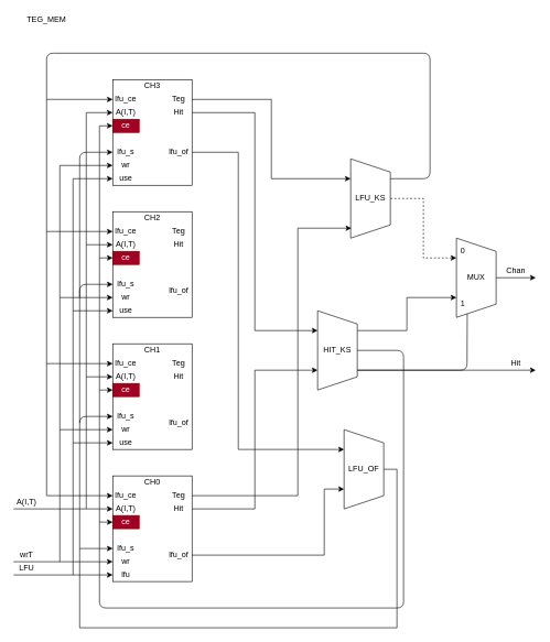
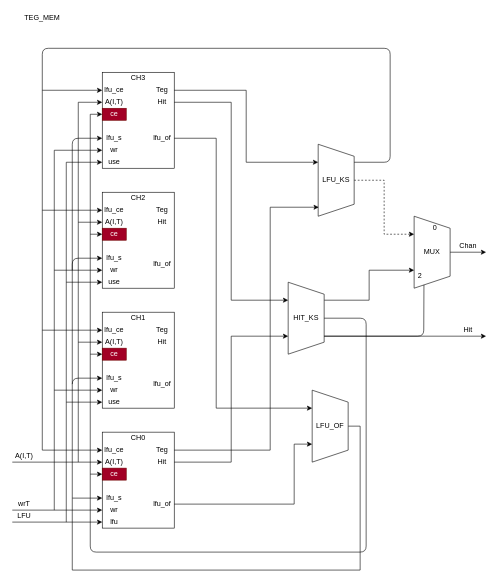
  <mxCell id="0" />
  <mxCell id="1" parent="0" />
  <mxCell id="2" value="TEG_MEM" style="text;html=1;strokeColor=none;fillColor=none;align=center;verticalAlign=middle;whiteSpace=wrap;rounded=0;" parent="1" vertex="1"><mxGeometry x="50" y="20" width="40" height="20" as="geometry" /></mxCell>
  <mxCell id="3" value="" style="group" parent="1" vertex="1" connectable="0"><mxGeometry x="170" y="120" width="120" height="160" as="geometry" /></mxCell>
  <mxCell id="4" value="" style="rounded=0;whiteSpace=wrap;html=1;" parent="3" vertex="1"><mxGeometry width="120" height="160" as="geometry" /></mxCell>
  <mxCell id="5" value="CH3" style="text;html=1;strokeColor=none;fillColor=none;align=center;verticalAlign=middle;whiteSpace=wrap;rounded=0;" parent="3" vertex="1"><mxGeometry x="40" width="40" height="20" as="geometry" /></mxCell>
  <mxCell id="6" value="lfu_ce" style="text;html=1;strokeColor=none;fillColor=none;align=center;verticalAlign=middle;whiteSpace=wrap;rounded=0;" parent="3" vertex="1"><mxGeometry y="20" width="40" height="20" as="geometry" /></mxCell>
  <mxCell id="7" value="A(I,T)" style="text;html=1;strokeColor=none;fillColor=none;align=center;verticalAlign=middle;whiteSpace=wrap;rounded=0;" parent="3" vertex="1"><mxGeometry y="40" width="40" height="20" as="geometry" /></mxCell>
  <mxCell id="8" value="ce" style="text;html=1;strokeColor=#6F0000;fillColor=#a20025;align=center;verticalAlign=middle;whiteSpace=wrap;rounded=0;fontColor=#ffffff;" parent="3" vertex="1"><mxGeometry y="60" width="40" height="20" as="geometry" /></mxCell>
  <mxCell id="9" value="use" style="text;html=1;strokeColor=none;fillColor=none;align=center;verticalAlign=middle;whiteSpace=wrap;rounded=0;" parent="3" vertex="1"><mxGeometry y="140" width="40" height="20" as="geometry" /></mxCell>
  <mxCell id="10" value="wr" style="text;html=1;strokeColor=none;fillColor=none;align=center;verticalAlign=middle;whiteSpace=wrap;rounded=0;" parent="3" vertex="1"><mxGeometry y="120" width="40" height="20" as="geometry" /></mxCell>
  <mxCell id="11" value="Teg" style="text;html=1;strokeColor=none;fillColor=none;align=center;verticalAlign=middle;whiteSpace=wrap;rounded=0;" parent="3" vertex="1"><mxGeometry x="80" y="20" width="40" height="20" as="geometry" /></mxCell>
  <mxCell id="12" value="Hit" style="text;html=1;strokeColor=none;fillColor=none;align=center;verticalAlign=middle;whiteSpace=wrap;rounded=0;" parent="3" vertex="1"><mxGeometry x="80" y="40" width="40" height="20" as="geometry" /></mxCell>
  <mxCell id="13" value="lfu_of" style="text;html=1;strokeColor=none;fillColor=none;align=center;verticalAlign=middle;whiteSpace=wrap;rounded=0;" vertex="1" parent="3"><mxGeometry x="80" y="100" width="40" height="20" as="geometry" /></mxCell>
  <mxCell id="14" value="lfu_s" style="text;html=1;strokeColor=none;fillColor=none;align=center;verticalAlign=middle;whiteSpace=wrap;rounded=0;" vertex="1" parent="3"><mxGeometry y="100" width="40" height="20" as="geometry" /></mxCell>
  <mxCell id="15" value="" style="group" parent="1" vertex="1" connectable="0"><mxGeometry x="170" y="320" width="120" height="160" as="geometry" /></mxCell>
  <mxCell id="16" value="" style="rounded=0;whiteSpace=wrap;html=1;" parent="15" vertex="1"><mxGeometry width="120" height="160" as="geometry" /></mxCell>
  <mxCell id="17" value="CH2" style="text;html=1;strokeColor=none;fillColor=none;align=center;verticalAlign=middle;whiteSpace=wrap;rounded=0;" parent="15" vertex="1"><mxGeometry x="40" width="40" height="20" as="geometry" /></mxCell>
  <mxCell id="18" value="lfu_ce" style="text;html=1;strokeColor=none;fillColor=none;align=center;verticalAlign=middle;whiteSpace=wrap;rounded=0;" parent="15" vertex="1"><mxGeometry y="20" width="40" height="20" as="geometry" /></mxCell>
  <mxCell id="19" value="A(I,T)" style="text;html=1;strokeColor=none;fillColor=none;align=center;verticalAlign=middle;whiteSpace=wrap;rounded=0;" parent="15" vertex="1"><mxGeometry y="40" width="40" height="20" as="geometry" /></mxCell>
  <mxCell id="20" value="ce" style="text;html=1;strokeColor=#6F0000;fillColor=#a20025;align=center;verticalAlign=middle;whiteSpace=wrap;rounded=0;fontColor=#ffffff;" parent="15" vertex="1"><mxGeometry y="60" width="40" height="20" as="geometry" /></mxCell>
  <mxCell id="21" value="use" style="text;html=1;strokeColor=none;fillColor=none;align=center;verticalAlign=middle;whiteSpace=wrap;rounded=0;" parent="15" vertex="1"><mxGeometry y="140" width="40" height="20" as="geometry" /></mxCell>
  <mxCell id="22" value="wr" style="text;html=1;strokeColor=none;fillColor=none;align=center;verticalAlign=middle;whiteSpace=wrap;rounded=0;" parent="15" vertex="1"><mxGeometry y="120" width="40" height="20" as="geometry" /></mxCell>
  <mxCell id="23" value="Teg" style="text;html=1;strokeColor=none;fillColor=none;align=center;verticalAlign=middle;whiteSpace=wrap;rounded=0;" parent="15" vertex="1"><mxGeometry x="80" y="20" width="40" height="20" as="geometry" /></mxCell>
  <mxCell id="24" value="Hit" style="text;html=1;strokeColor=none;fillColor=none;align=center;verticalAlign=middle;whiteSpace=wrap;rounded=0;" parent="15" vertex="1"><mxGeometry x="80" y="40" width="40" height="20" as="geometry" /></mxCell>
  <mxCell id="25" value="lfu_of" style="text;html=1;strokeColor=none;fillColor=none;align=center;verticalAlign=middle;whiteSpace=wrap;rounded=0;" vertex="1" parent="15"><mxGeometry x="80" y="110" width="40" height="20" as="geometry" /></mxCell>
  <mxCell id="26" value="lfu_s" style="text;html=1;strokeColor=none;fillColor=none;align=center;verticalAlign=middle;whiteSpace=wrap;rounded=0;" vertex="1" parent="15"><mxGeometry y="100" width="40" height="20" as="geometry" /></mxCell>
  <mxCell id="27" value="" style="group" parent="1" vertex="1" connectable="0"><mxGeometry x="170" y="520" width="120" height="160" as="geometry" /></mxCell>
  <mxCell id="28" value="" style="rounded=0;whiteSpace=wrap;html=1;" parent="27" vertex="1"><mxGeometry width="120" height="160" as="geometry" /></mxCell>
  <mxCell id="29" value="CH1" style="text;html=1;strokeColor=none;fillColor=none;align=center;verticalAlign=middle;whiteSpace=wrap;rounded=0;" parent="27" vertex="1"><mxGeometry x="40" width="40" height="20" as="geometry" /></mxCell>
  <mxCell id="30" value="lfu_ce" style="text;html=1;strokeColor=none;fillColor=none;align=center;verticalAlign=middle;whiteSpace=wrap;rounded=0;" parent="27" vertex="1"><mxGeometry y="20" width="40" height="20" as="geometry" /></mxCell>
  <mxCell id="31" value="A(I,T)" style="text;html=1;strokeColor=none;fillColor=none;align=center;verticalAlign=middle;whiteSpace=wrap;rounded=0;" parent="27" vertex="1"><mxGeometry y="40" width="40" height="20" as="geometry" /></mxCell>
  <mxCell id="32" value="ce" style="text;html=1;strokeColor=#6F0000;fillColor=#a20025;align=center;verticalAlign=middle;whiteSpace=wrap;rounded=0;fontColor=#ffffff;" parent="27" vertex="1"><mxGeometry y="60" width="40" height="20" as="geometry" /></mxCell>
  <mxCell id="33" value="use" style="text;html=1;strokeColor=none;fillColor=none;align=center;verticalAlign=middle;whiteSpace=wrap;rounded=0;" parent="27" vertex="1"><mxGeometry y="140" width="40" height="20" as="geometry" /></mxCell>
  <mxCell id="34" value="wr" style="text;html=1;strokeColor=none;fillColor=none;align=center;verticalAlign=middle;whiteSpace=wrap;rounded=0;" parent="27" vertex="1"><mxGeometry y="120" width="40" height="20" as="geometry" /></mxCell>
  <mxCell id="35" value="Teg" style="text;html=1;strokeColor=none;fillColor=none;align=center;verticalAlign=middle;whiteSpace=wrap;rounded=0;" parent="27" vertex="1"><mxGeometry x="80" y="20" width="40" height="20" as="geometry" /></mxCell>
  <mxCell id="36" value="Hit" style="text;html=1;strokeColor=none;fillColor=none;align=center;verticalAlign=middle;whiteSpace=wrap;rounded=0;" parent="27" vertex="1"><mxGeometry x="80" y="40" width="40" height="20" as="geometry" /></mxCell>
  <mxCell id="37" value="lfu_of" style="text;html=1;strokeColor=none;fillColor=none;align=center;verticalAlign=middle;whiteSpace=wrap;rounded=0;" vertex="1" parent="27"><mxGeometry x="80" y="110" width="40" height="20" as="geometry" /></mxCell>
  <mxCell id="38" value="lfu_s" style="text;html=1;strokeColor=none;fillColor=none;align=center;verticalAlign=middle;whiteSpace=wrap;rounded=0;" vertex="1" parent="27"><mxGeometry y="100" width="40" height="20" as="geometry" /></mxCell>
  <mxCell id="39" value="" style="group" parent="1" vertex="1" connectable="0"><mxGeometry x="170" y="720" width="120" height="160" as="geometry" /></mxCell>
  <mxCell id="40" value="" style="rounded=0;whiteSpace=wrap;html=1;" parent="39" vertex="1"><mxGeometry width="120" height="160" as="geometry" /></mxCell>
  <mxCell id="41" value="CH0" style="text;html=1;strokeColor=none;fillColor=none;align=center;verticalAlign=middle;whiteSpace=wrap;rounded=0;" parent="39" vertex="1"><mxGeometry x="40" width="40" height="20" as="geometry" /></mxCell>
  <mxCell id="42" value="lfu_ce" style="text;html=1;strokeColor=none;fillColor=none;align=center;verticalAlign=middle;whiteSpace=wrap;rounded=0;" parent="39" vertex="1"><mxGeometry y="20" width="40" height="20" as="geometry" /></mxCell>
  <mxCell id="43" value="A(I,T)" style="text;html=1;strokeColor=none;fillColor=none;align=center;verticalAlign=middle;whiteSpace=wrap;rounded=0;" parent="39" vertex="1"><mxGeometry y="40" width="40" height="20" as="geometry" /></mxCell>
  <mxCell id="44" value="ce" style="text;html=1;strokeColor=#6F0000;fillColor=#a20025;align=center;verticalAlign=middle;whiteSpace=wrap;rounded=0;fontColor=#ffffff;" parent="39" vertex="1"><mxGeometry y="60" width="40" height="20" as="geometry" /></mxCell>
  <mxCell id="45" value="lfu" style="text;html=1;strokeColor=none;fillColor=none;align=center;verticalAlign=middle;whiteSpace=wrap;rounded=0;" parent="39" vertex="1"><mxGeometry y="140" width="40" height="20" as="geometry" /></mxCell>
  <mxCell id="46" value="wr" style="text;html=1;strokeColor=none;fillColor=none;align=center;verticalAlign=middle;whiteSpace=wrap;rounded=0;" parent="39" vertex="1"><mxGeometry y="120" width="40" height="20" as="geometry" /></mxCell>
  <mxCell id="47" value="Teg" style="text;html=1;strokeColor=none;fillColor=none;align=center;verticalAlign=middle;whiteSpace=wrap;rounded=0;" parent="39" vertex="1"><mxGeometry x="80" y="20" width="40" height="20" as="geometry" /></mxCell>
  <mxCell id="48" value="Hit" style="text;html=1;strokeColor=none;fillColor=none;align=center;verticalAlign=middle;whiteSpace=wrap;rounded=0;" parent="39" vertex="1"><mxGeometry x="80" y="40" width="40" height="20" as="geometry" /></mxCell>
  <mxCell id="49" value="lfu_of" style="text;html=1;strokeColor=none;fillColor=none;align=center;verticalAlign=middle;whiteSpace=wrap;rounded=0;" vertex="1" parent="39"><mxGeometry x="80" y="110" width="40" height="20" as="geometry" /></mxCell>
  <mxCell id="50" value="lfu_s" style="text;html=1;strokeColor=none;fillColor=none;align=center;verticalAlign=middle;whiteSpace=wrap;rounded=0;" vertex="1" parent="39"><mxGeometry y="100" width="40" height="20" as="geometry" /></mxCell>
  <mxCell id="51" value="" style="endArrow=none;html=1;" parent="1" edge="1"><mxGeometry width="50" height="50" relative="1" as="geometry"><mxPoint x="130" y="770" as="sourcePoint" /><mxPoint x="130" y="170" as="targetPoint" /></mxGeometry></mxCell>
  <mxCell id="52" value="" style="endArrow=classic;html=1;entryX=0;entryY=0.5;entryDx=0;entryDy=0;" parent="1" target="7" edge="1"><mxGeometry width="50" height="50" relative="1" as="geometry"><mxPoint x="130" y="170" as="sourcePoint" /><mxPoint x="120" y="100" as="targetPoint" /></mxGeometry></mxCell>
  <mxCell id="53" value="" style="endArrow=classic;html=1;entryX=0;entryY=0.5;entryDx=0;entryDy=0;" parent="1" target="19" edge="1"><mxGeometry width="50" height="50" relative="1" as="geometry"><mxPoint x="130" y="370" as="sourcePoint" /><mxPoint x="130" y="370" as="targetPoint" /></mxGeometry></mxCell>
  <mxCell id="54" value="" style="endArrow=classic;html=1;entryX=0;entryY=0.5;entryDx=0;entryDy=0;" parent="1" target="31" edge="1"><mxGeometry width="50" height="50" relative="1" as="geometry"><mxPoint x="130" y="570" as="sourcePoint" /><mxPoint x="110" y="570" as="targetPoint" /></mxGeometry></mxCell>
  <mxCell id="55" value="" style="endArrow=classic;html=1;entryX=0;entryY=0.5;entryDx=0;entryDy=0;" parent="1" target="43" edge="1"><mxGeometry width="50" height="50" relative="1" as="geometry"><mxPoint x="20" y="770" as="sourcePoint" /><mxPoint x="100" y="740" as="targetPoint" /></mxGeometry></mxCell>
  <mxCell id="56" value="A(I,T)" style="text;html=1;strokeColor=none;fillColor=none;align=center;verticalAlign=middle;whiteSpace=wrap;rounded=0;" parent="1" vertex="1"><mxGeometry x="20" y="750" width="40" height="20" as="geometry" /></mxCell>
  <mxCell id="57" value="" style="endArrow=classic;html=1;entryX=0;entryY=0.5;entryDx=0;entryDy=0;" parent="1" target="45" edge="1"><mxGeometry width="50" height="50" relative="1" as="geometry"><mxPoint x="20" y="870" as="sourcePoint" /><mxPoint x="80" y="830" as="targetPoint" /></mxGeometry></mxCell>
  <mxCell id="58" value="LFU" style="text;html=1;strokeColor=none;fillColor=none;align=center;verticalAlign=middle;whiteSpace=wrap;rounded=0;" parent="1" vertex="1"><mxGeometry x="20" y="850" width="40" height="20" as="geometry" /></mxCell>
  <mxCell id="59" value="" style="endArrow=none;html=1;" parent="1" edge="1"><mxGeometry width="50" height="50" relative="1" as="geometry"><mxPoint x="110" y="870" as="sourcePoint" /><mxPoint x="110" y="270" as="targetPoint" /></mxGeometry></mxCell>
  <mxCell id="60" value="" style="endArrow=classic;html=1;entryX=0;entryY=0.5;entryDx=0;entryDy=0;" parent="1" target="9" edge="1"><mxGeometry width="50" height="50" relative="1" as="geometry"><mxPoint x="110" y="270" as="sourcePoint" /><mxPoint x="160" y="220" as="targetPoint" /></mxGeometry></mxCell>
  <mxCell id="61" value="" style="endArrow=classic;html=1;entryX=0;entryY=0.5;entryDx=0;entryDy=0;" parent="1" target="21" edge="1"><mxGeometry width="50" height="50" relative="1" as="geometry"><mxPoint x="110" y="470" as="sourcePoint" /><mxPoint x="160" y="420" as="targetPoint" /></mxGeometry></mxCell>
  <mxCell id="62" value="" style="endArrow=classic;html=1;entryX=0;entryY=0.5;entryDx=0;entryDy=0;" parent="1" target="33" edge="1"><mxGeometry width="50" height="50" relative="1" as="geometry"><mxPoint x="110" y="670" as="sourcePoint" /><mxPoint x="160" y="620" as="targetPoint" /></mxGeometry></mxCell>
  <mxCell id="63" value="" style="endArrow=classic;html=1;" parent="1" edge="1"><mxGeometry width="50" height="50" relative="1" as="geometry"><mxPoint x="20" y="850" as="sourcePoint" /><mxPoint x="170" y="850" as="targetPoint" /></mxGeometry></mxCell>
  <mxCell id="64" value="wrT" style="text;html=1;strokeColor=none;fillColor=none;align=center;verticalAlign=middle;whiteSpace=wrap;rounded=0;" parent="1" vertex="1"><mxGeometry x="20" y="830" width="40" height="20" as="geometry" /></mxCell>
  <mxCell id="65" value="" style="endArrow=none;html=1;" parent="1" edge="1"><mxGeometry width="50" height="50" relative="1" as="geometry"><mxPoint x="90" y="850" as="sourcePoint" /><mxPoint x="90" y="250" as="targetPoint" /></mxGeometry></mxCell>
  <mxCell id="66" value="" style="endArrow=classic;html=1;entryX=0;entryY=0.5;entryDx=0;entryDy=0;" parent="1" target="10" edge="1"><mxGeometry width="50" height="50" relative="1" as="geometry"><mxPoint x="90" y="250" as="sourcePoint" /><mxPoint x="140" y="200" as="targetPoint" /></mxGeometry></mxCell>
  <mxCell id="67" value="" style="endArrow=classic;html=1;entryX=0;entryY=0.5;entryDx=0;entryDy=0;" parent="1" target="22" edge="1"><mxGeometry width="50" height="50" relative="1" as="geometry"><mxPoint x="90" y="450" as="sourcePoint" /><mxPoint x="140" y="400" as="targetPoint" /></mxGeometry></mxCell>
  <mxCell id="68" value="" style="endArrow=classic;html=1;entryX=0;entryY=0.5;entryDx=0;entryDy=0;" parent="1" target="34" edge="1"><mxGeometry width="50" height="50" relative="1" as="geometry"><mxPoint x="90" y="650" as="sourcePoint" /><mxPoint x="140" y="600" as="targetPoint" /></mxGeometry></mxCell>
  <mxCell id="69" style="edgeStyle=orthogonalEdgeStyle;rounded=0;orthogonalLoop=1;jettySize=auto;html=1;exitX=0.25;exitY=0;exitDx=0;exitDy=0;entryX=0.75;entryY=1;entryDx=0;entryDy=0;" parent="1" source="70" target="73" edge="1"><mxGeometry relative="1" as="geometry" /></mxCell>
  <mxCell id="70" value="HIT_KS" style="shape=trapezoid;perimeter=trapezoidPerimeter;whiteSpace=wrap;html=1;fixedSize=1;direction=south;" parent="1" vertex="1"><mxGeometry x="480" y="470" width="60" height="120" as="geometry" /></mxCell>
  <mxCell id="71" style="edgeStyle=orthogonalEdgeStyle;rounded=0;orthogonalLoop=1;jettySize=auto;html=1;exitX=0.5;exitY=0;exitDx=0;exitDy=0;entryX=0.25;entryY=1;entryDx=0;entryDy=0;dashed=1;" parent="1" source="72" target="73" edge="1"><mxGeometry relative="1" as="geometry" /></mxCell>
  <mxCell id="72" value="LFU_KS" style="shape=trapezoid;perimeter=trapezoidPerimeter;whiteSpace=wrap;html=1;fixedSize=1;direction=south;" parent="1" vertex="1"><mxGeometry x="530" y="240" width="60" height="120" as="geometry" /></mxCell>
  <mxCell id="73" value="MUX" style="shape=trapezoid;perimeter=trapezoidPerimeter;whiteSpace=wrap;html=1;fixedSize=1;direction=south;" parent="1" vertex="1"><mxGeometry x="690" y="360" width="60" height="120" as="geometry" /></mxCell>
  <mxCell id="74" value="" style="endArrow=classic;html=1;exitX=0.5;exitY=0;exitDx=0;exitDy=0;" parent="1" source="73" edge="1"><mxGeometry width="50" height="50" relative="1" as="geometry"><mxPoint x="770" y="430" as="sourcePoint" /><mxPoint x="810" y="420" as="targetPoint" /></mxGeometry></mxCell>
  <mxCell id="75" value="Chan" style="text;html=1;strokeColor=none;fillColor=none;align=center;verticalAlign=middle;whiteSpace=wrap;rounded=0;" parent="1" vertex="1"><mxGeometry x="760" y="400" width="40" height="20" as="geometry" /></mxCell>
  <mxCell id="76" value="" style="endArrow=none;html=1;exitX=0.75;exitY=0;exitDx=0;exitDy=0;entryX=1;entryY=0.75;entryDx=0;entryDy=0;" parent="1" source="70" target="73" edge="1"><mxGeometry width="50" height="50" relative="1" as="geometry"><mxPoint x="590" y="580" as="sourcePoint" /><mxPoint x="640" y="530" as="targetPoint" /><Array as="points"><mxPoint x="706" y="560" /></Array></mxGeometry></mxCell>
  <mxCell id="77" value="" style="endArrow=classic;html=1;exitX=0.75;exitY=0;exitDx=0;exitDy=0;" parent="1" source="70" edge="1"><mxGeometry width="50" height="50" relative="1" as="geometry"><mxPoint x="760" y="560" as="sourcePoint" /><mxPoint x="810" y="560" as="targetPoint" /></mxGeometry></mxCell>
  <mxCell id="78" value="Hit" style="text;html=1;strokeColor=none;fillColor=none;align=center;verticalAlign=middle;whiteSpace=wrap;rounded=0;" parent="1" vertex="1"><mxGeometry x="760" y="540" width="40" height="20" as="geometry" /></mxCell>
  <mxCell id="79" style="edgeStyle=orthogonalEdgeStyle;rounded=0;orthogonalLoop=1;jettySize=auto;html=1;exitX=1;exitY=0.5;exitDx=0;exitDy=0;entryX=0.25;entryY=1;entryDx=0;entryDy=0;" parent="1" source="12" target="70" edge="1"><mxGeometry relative="1" as="geometry" /></mxCell>
  <mxCell id="80" style="edgeStyle=orthogonalEdgeStyle;rounded=0;orthogonalLoop=1;jettySize=auto;html=1;exitX=1;exitY=0.5;exitDx=0;exitDy=0;entryX=0.75;entryY=1;entryDx=0;entryDy=0;" parent="1" source="48" target="70" edge="1"><mxGeometry relative="1" as="geometry" /></mxCell>
  <mxCell id="81" style="edgeStyle=orthogonalEdgeStyle;rounded=0;orthogonalLoop=1;jettySize=auto;html=1;exitX=1;exitY=0.5;exitDx=0;exitDy=0;entryX=0.875;entryY=0.983;entryDx=0;entryDy=0;entryPerimeter=0;" parent="1" source="47" target="72" edge="1"><mxGeometry relative="1" as="geometry"><Array as="points"><mxPoint x="450" y="750" /><mxPoint x="450" y="345" /></Array></mxGeometry></mxCell>
  <mxCell id="82" style="edgeStyle=orthogonalEdgeStyle;rounded=0;orthogonalLoop=1;jettySize=auto;html=1;exitX=1;exitY=0.5;exitDx=0;exitDy=0;entryX=0.25;entryY=1;entryDx=0;entryDy=0;" parent="1" source="11" target="72" edge="1"><mxGeometry relative="1" as="geometry" /></mxCell>
- <mxCell id="83" value="0" style="text;html=1;strokeColor=none;fillColor=none;align=center;verticalAlign=middle;whiteSpace=wrap;rounded=0;" parent="1" vertex="1"><mxGeometry x="690" y="370" width="20" height="20" as="geometry" /></mxCell>
- <mxCell id="84" value="1" style="text;html=1;strokeColor=none;fillColor=none;align=center;verticalAlign=middle;whiteSpace=wrap;rounded=0;" parent="1" vertex="1"><mxGeometry x="690" y="450" width="20" height="20" as="geometry" /></mxCell>
+ <mxCell id="83" value="0" style="text;html=1;strokeColor=none;fillColor=none;align=center;verticalAlign=middle;whiteSpace=wrap;rounded=0;" parent="1" vertex="1"><mxGeometry x="715" y="370" width="20" height="20" as="geometry" /></mxCell>
+ <mxCell id="84" value="2" style="text;html=1;strokeColor=none;fillColor=none;align=center;verticalAlign=middle;whiteSpace=wrap;rounded=0;" parent="1" vertex="1"><mxGeometry x="690" y="450" width="20" height="20" as="geometry" /></mxCell>
  <mxCell id="85" value="" style="endArrow=none;html=1;exitX=0.5;exitY=0;exitDx=0;exitDy=0;" parent="1" source="70" edge="1"><mxGeometry width="50" height="50" relative="1" as="geometry"><mxPoint x="550" y="670" as="sourcePoint" /><mxPoint x="150" y="190" as="targetPoint" /><Array as="points"><mxPoint x="610" y="530" /><mxPoint x="610" y="920" /><mxPoint x="150" y="920" /></Array></mxGeometry></mxCell>
  <mxCell id="86" value="" style="endArrow=classic;html=1;" parent="1" edge="1"><mxGeometry width="50" height="50" relative="1" as="geometry"><mxPoint x="150" y="790" as="sourcePoint" /><mxPoint x="170" y="790" as="targetPoint" /></mxGeometry></mxCell>
  <mxCell id="87" value="" style="endArrow=classic;html=1;entryX=0;entryY=0.5;entryDx=0;entryDy=0;" parent="1" target="8" edge="1"><mxGeometry width="50" height="50" relative="1" as="geometry"><mxPoint x="150" y="190" as="sourcePoint" /><mxPoint x="180" y="800" as="targetPoint" /></mxGeometry></mxCell>
  <mxCell id="88" value="" style="endArrow=classic;html=1;entryX=0;entryY=0.5;entryDx=0;entryDy=0;" parent="1" target="20" edge="1"><mxGeometry width="50" height="50" relative="1" as="geometry"><mxPoint x="150" y="390" as="sourcePoint" /><mxPoint x="190" y="810" as="targetPoint" /></mxGeometry></mxCell>
  <mxCell id="89" value="" style="endArrow=classic;html=1;entryX=0;entryY=0.5;entryDx=0;entryDy=0;" parent="1" target="32" edge="1"><mxGeometry width="50" height="50" relative="1" as="geometry"><mxPoint x="150" y="590" as="sourcePoint" /><mxPoint x="200" y="820" as="targetPoint" /></mxGeometry></mxCell>
  <mxCell id="90" value="" style="endArrow=none;html=1;exitX=0.25;exitY=0;exitDx=0;exitDy=0;" parent="1" source="72" edge="1"><mxGeometry width="50" height="50" relative="1" as="geometry"><mxPoint x="610" y="290" as="sourcePoint" /><mxPoint x="70" y="750" as="targetPoint" /><Array as="points"><mxPoint x="650" y="270" /><mxPoint x="650" y="80" /><mxPoint x="70" y="80" /></Array></mxGeometry></mxCell>
  <mxCell id="91" value="" style="endArrow=classic;html=1;entryX=0;entryY=0.5;entryDx=0;entryDy=0;" parent="1" target="42" edge="1"><mxGeometry width="50" height="50" relative="1" as="geometry"><mxPoint x="70" y="750" as="sourcePoint" /><mxPoint x="70" y="650" as="targetPoint" /></mxGeometry></mxCell>
  <mxCell id="92" value="" style="endArrow=classic;html=1;entryX=0;entryY=0.5;entryDx=0;entryDy=0;" parent="1" target="30" edge="1"><mxGeometry width="50" height="50" relative="1" as="geometry"><mxPoint x="70" y="550" as="sourcePoint" /><mxPoint x="120" y="500" as="targetPoint" /></mxGeometry></mxCell>
  <mxCell id="93" value="" style="endArrow=classic;html=1;entryX=0;entryY=0.5;entryDx=0;entryDy=0;" parent="1" target="6" edge="1"><mxGeometry width="50" height="50" relative="1" as="geometry"><mxPoint x="70" y="150" as="sourcePoint" /><mxPoint x="120" y="100" as="targetPoint" /></mxGeometry></mxCell>
  <mxCell id="94" value="" style="endArrow=classic;html=1;entryX=0;entryY=0.5;entryDx=0;entryDy=0;" parent="1" target="18" edge="1"><mxGeometry width="50" height="50" relative="1" as="geometry"><mxPoint x="70" y="350" as="sourcePoint" /><mxPoint x="120" y="300" as="targetPoint" /></mxGeometry></mxCell>
  <mxCell id="95" style="edgeStyle=orthogonalEdgeStyle;rounded=0;orthogonalLoop=1;jettySize=auto;html=1;exitX=0.5;exitY=0;exitDx=0;exitDy=0;entryX=0;entryY=0.5;entryDx=0;entryDy=0;" edge="1" parent="1" source="96" target="50"><mxGeometry relative="1" as="geometry"><Array as="points"><mxPoint x="600" y="710" /><mxPoint x="600" y="950" /><mxPoint x="120" y="950" /><mxPoint x="120" y="830" /></Array></mxGeometry></mxCell>
  <mxCell id="96" value="LFU_OF" style="shape=trapezoid;perimeter=trapezoidPerimeter;whiteSpace=wrap;html=1;fixedSize=1;direction=south;" vertex="1" parent="1"><mxGeometry x="520" y="650" width="60" height="120" as="geometry" /></mxCell>
  <mxCell id="97" style="edgeStyle=orthogonalEdgeStyle;rounded=0;orthogonalLoop=1;jettySize=auto;html=1;exitX=1;exitY=0.5;exitDx=0;exitDy=0;entryX=0.75;entryY=1;entryDx=0;entryDy=0;" edge="1" parent="1" source="49" target="96"><mxGeometry relative="1" as="geometry"><Array as="points"><mxPoint x="490" y="840" /><mxPoint x="490" y="740" /></Array></mxGeometry></mxCell>
  <mxCell id="98" style="edgeStyle=orthogonalEdgeStyle;rounded=0;orthogonalLoop=1;jettySize=auto;html=1;exitX=1;exitY=0.5;exitDx=0;exitDy=0;entryX=0.25;entryY=1;entryDx=0;entryDy=0;" edge="1" parent="1" source="13" target="96"><mxGeometry relative="1" as="geometry"><Array as="points"><mxPoint x="360" y="230" /><mxPoint x="360" y="680" /></Array></mxGeometry></mxCell>
  <mxCell id="99" value="" style="endArrow=classic;html=1;entryX=0;entryY=0.5;entryDx=0;entryDy=0;" edge="1" parent="1" target="38"><mxGeometry width="50" height="50" relative="1" as="geometry"><mxPoint x="120" y="830" as="sourcePoint" /><mxPoint x="170" y="780" as="targetPoint" /><Array as="points"><mxPoint x="120" y="630" /></Array></mxGeometry></mxCell>
  <mxCell id="100" value="" style="endArrow=classic;html=1;entryX=0;entryY=0.5;entryDx=0;entryDy=0;" edge="1" parent="1" target="26"><mxGeometry width="50" height="50" relative="1" as="geometry"><mxPoint x="120" y="640" as="sourcePoint" /><mxPoint x="170" y="590" as="targetPoint" /><Array as="points"><mxPoint x="120" y="430" /></Array></mxGeometry></mxCell>
  <mxCell id="101" value="" style="endArrow=classic;html=1;entryX=0;entryY=0.5;entryDx=0;entryDy=0;" edge="1" parent="1" target="14"><mxGeometry width="50" height="50" relative="1" as="geometry"><mxPoint x="120" y="450" as="sourcePoint" /><mxPoint x="170" y="400" as="targetPoint" /><Array as="points"><mxPoint x="120" y="230" /></Array></mxGeometry></mxCell>
